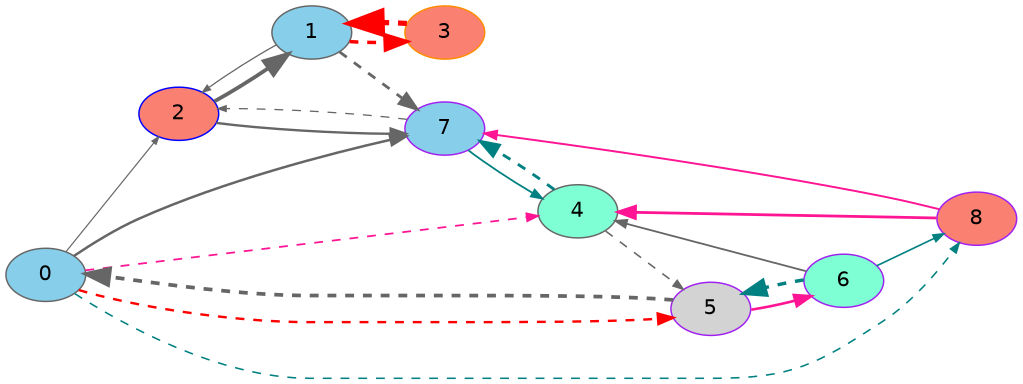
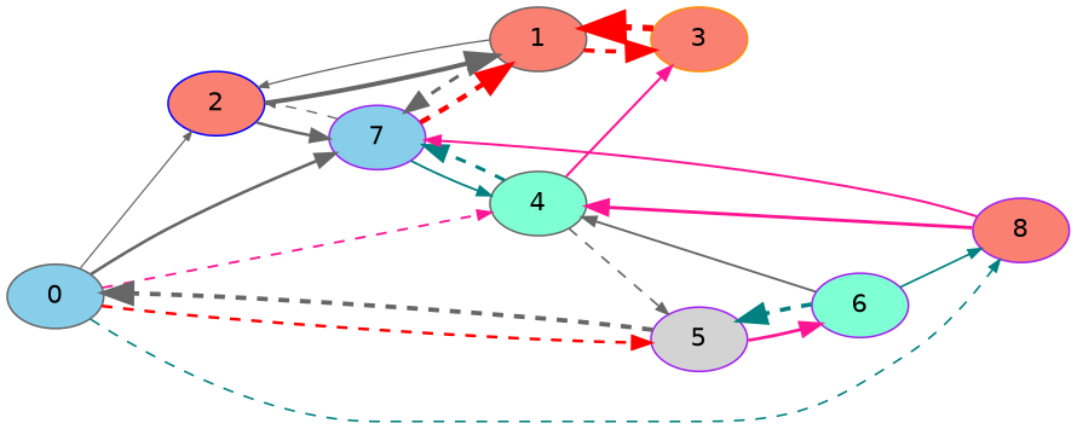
  digraph {
    rankdir=LR
    node [color=purple fillcolor=skyblue fontname=Helvetica style=filled]
    edge [color=gray40 style=bold]
    0 [color=gray40]
    2 [color=blue fillcolor=salmon]
    4 [color=gray40 fillcolor=aquamarine]
    5 [fillcolor=lightgrey]
    7
    8 [fillcolor=salmon]
-   1 [color=gray40]
+   1 [color=gray40 fillcolor=salmon]
    3 [color=darkorange fillcolor=salmon]
    6 [fillcolor=aquamarine]
    0 -> 2 [arrowsize=0.51 penwidth=0.81]
    0 -> 4 [arrowsize=0.75595067836295 color=deeppink penwidth=1.200627547988215 style=dashed]
    0 -> 5 [arrowsize=1.0263030303462377 color=red penwidth=1.6300106952557896 style=dashed]
    0 -> 7 [arrowsize=1.0686648414083395 penwidth=1.697291218707363]
    0 -> 8 [arrowsize=0.6658145092798229 color=teal penwidth=1.0574701029738365 style=dashed]
    2 -> 7 [arrowsize=1.0116949345802004 penwidth=1.6068096019803186]
    2 -> 1 [arrowsize=1.6244146596648938 penwidth=2.5799526947618907]
    4 -> 5 [arrowsize=0.6729881723553104 penwidth=1.0688635678584344 style=dashed]
    4 -> 7 [arrowsize=1.2345700033424212 color=teal penwidth=1.960787652367375 style=dashed]
+   4 -> 3 [arrowsize=0.8353540165629629 color=deeppink penwidth=1.3267387321882353]
    5 -> 0 [arrowsize=1.5838439931991557 penwidth=2.51551693037513 style=dashed]
    5 -> 6 [arrowsize=1.1132418870144387 color=deeppink penwidth=1.7680900558464616]
    7 -> 2 [arrowsize=0.5545289818787719 penwidth=0.8807225006309907 style=dashed]
    7 -> 4 [arrowsize=0.7557839135908854 color=teal penwidth=1.2003626862914063]
+   7 -> 1 [arrowsize=1.7531908261524345 color=red penwidth=2.7844795474185724 style=dashed]
    8 -> 4 [arrowsize=1.1811090527825445 color=deeppink penwidth=1.8758790838311004]
    8 -> 7 [arrowsize=0.8280838362554087 color=deeppink penwidth=1.3151919752291785]
    1 -> 2 [arrowsize=0.548277552189066 penwidth=0.870793759359105]
    1 -> 7 [arrowsize=1.1994025795568284 penwidth=1.904933508707904 style=dashed]
    1 -> 3 [arrowsize=1.4704402353757724 color=red penwidth=2.3354050797144623 style=dashed]
    3 -> 1 [arrowsize=2.21 color=red penwidth=3.5100000000000002 style=dashed]
    6 -> 4 [arrowsize=0.7705515712946559 penwidth=1.223817201467983]
    6 -> 5 [arrowsize=1.4731110592407073 color=teal penwidth=2.3396469764411236 style=dashed]
    6 -> 8 [arrowsize=0.696385641661587 color=teal penwidth=1.1060242544036971]
  }
